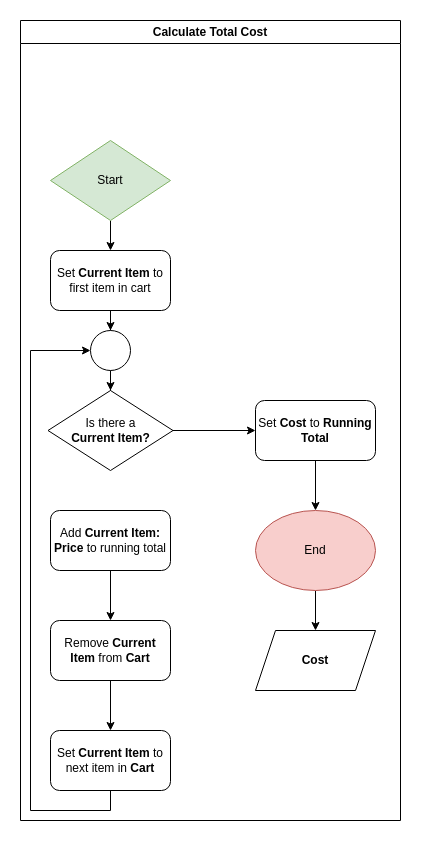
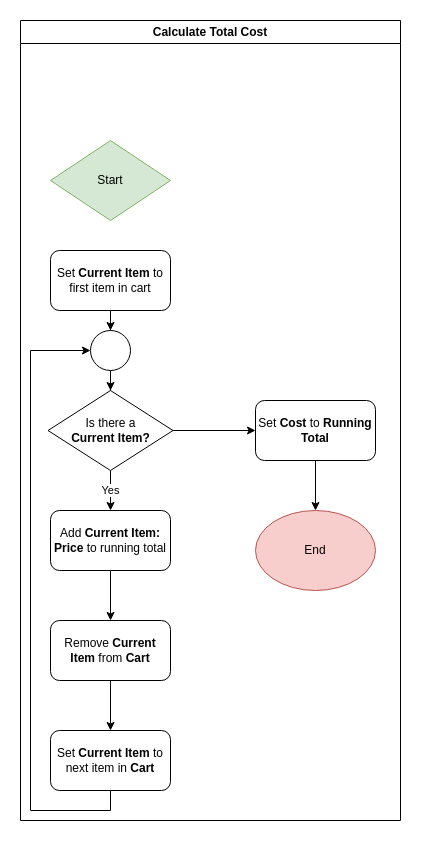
  <mxCell id="0" />
  <mxCell id="1" parent="0" />
  <mxCell id="2" value="Calculate Total Cost" style="swimlane;whiteSpace=wrap;html=1;" vertex="1" parent="1"><mxGeometry x="20" y="20" width="380" height="800" as="geometry" /></mxCell>
- <mxCell id="3" value="" style="edgeStyle=orthogonalEdgeStyle;rounded=0;orthogonalLoop=1;jettySize=auto;html=1;" edge="1" parent="2" source="4" target="14"><mxGeometry relative="1" as="geometry" /></mxCell>
  <mxCell id="4" value="Start" style="rhombus;whiteSpace=wrap;html=1;fillColor=#d5e8d4;strokeColor=#82b366;" vertex="1" parent="2"><mxGeometry x="30" y="120" width="120" height="80" as="geometry" /></mxCell>
- <mxCell id="5" value="&lt;b&gt;Cost&lt;/b&gt;" style="shape=parallelogram;perimeter=parallelogramPerimeter;whiteSpace=wrap;html=1;fixedSize=1;" vertex="1" parent="2"><mxGeometry x="235" y="610" width="120" height="60" as="geometry" /></mxCell>
+ <mxCell id="6" value="Yes" style="edgeStyle=orthogonalEdgeStyle;rounded=0;orthogonalLoop=1;jettySize=auto;html=1;" edge="1" parent="2" source="8" target="16"><mxGeometry relative="1" as="geometry" /></mxCell>
  <mxCell id="7" value="" style="edgeStyle=orthogonalEdgeStyle;rounded=0;orthogonalLoop=1;jettySize=auto;html=1;" edge="1" parent="2" source="8" target="20"><mxGeometry relative="1" as="geometry" /></mxCell>
  <mxCell id="8" value="Is there a&lt;br&gt;&lt;b&gt;Current Item?&lt;/b&gt;" style="rhombus;whiteSpace=wrap;html=1;" vertex="1" parent="2"><mxGeometry x="27.5" y="370" width="125" height="80" as="geometry" /></mxCell>
  <mxCell id="9" value="" style="edgeStyle=orthogonalEdgeStyle;rounded=0;orthogonalLoop=1;jettySize=auto;html=1;" edge="1" parent="2" source="10" target="12"><mxGeometry relative="1" as="geometry" /></mxCell>
  <mxCell id="10" value="Remove &lt;b&gt;Current Item&lt;/b&gt; from &lt;b&gt;Cart&lt;/b&gt;" style="rounded=1;whiteSpace=wrap;html=1;" vertex="1" parent="2"><mxGeometry x="30" y="600" width="120" height="60" as="geometry" /></mxCell>
  <mxCell id="11" style="edgeStyle=orthogonalEdgeStyle;rounded=0;orthogonalLoop=1;jettySize=auto;html=1;exitX=0.5;exitY=1;exitDx=0;exitDy=0;" edge="1" parent="2" source="12" target="18"><mxGeometry relative="1" as="geometry"><Array as="points"><mxPoint x="90" y="790" /><mxPoint x="10" y="790" /><mxPoint x="10" y="330" /></Array></mxGeometry></mxCell>
  <mxCell id="12" value="Set &lt;b&gt;Current Item&lt;/b&gt;&amp;nbsp;to next item in &lt;b&gt;Cart&lt;/b&gt;" style="whiteSpace=wrap;html=1;rounded=1;" vertex="1" parent="2"><mxGeometry x="30" y="710" width="120" height="60" as="geometry" /></mxCell>
  <mxCell id="13" style="edgeStyle=orthogonalEdgeStyle;rounded=0;orthogonalLoop=1;jettySize=auto;html=1;exitX=0.5;exitY=1;exitDx=0;exitDy=0;" edge="1" parent="2" source="14" target="18"><mxGeometry relative="1" as="geometry" /></mxCell>
  <mxCell id="14" value="Set &lt;b&gt;Current Item&lt;/b&gt;&amp;nbsp;to first item in cart" style="rounded=1;whiteSpace=wrap;html=1;" vertex="1" parent="2"><mxGeometry x="30" y="230" width="120" height="60" as="geometry" /></mxCell>
  <mxCell id="15" value="" style="edgeStyle=orthogonalEdgeStyle;rounded=0;orthogonalLoop=1;jettySize=auto;html=1;" edge="1" parent="2" source="16" target="10"><mxGeometry relative="1" as="geometry" /></mxCell>
  <mxCell id="16" value="Add &lt;b&gt;Current Item: Price&lt;/b&gt;&amp;nbsp;to running total" style="rounded=1;whiteSpace=wrap;html=1;" vertex="1" parent="2"><mxGeometry x="30" y="490" width="120" height="60" as="geometry" /></mxCell>
  <mxCell id="17" style="edgeStyle=orthogonalEdgeStyle;rounded=0;orthogonalLoop=1;jettySize=auto;html=1;" edge="1" parent="2" source="18" target="8"><mxGeometry relative="1" as="geometry" /></mxCell>
  <mxCell id="18" value="" style="ellipse;whiteSpace=wrap;html=1;aspect=fixed;" vertex="1" parent="2"><mxGeometry x="70" y="310" width="40" height="40" as="geometry" /></mxCell>
  <mxCell id="19" value="" style="edgeStyle=orthogonalEdgeStyle;rounded=0;orthogonalLoop=1;jettySize=auto;html=1;" edge="1" parent="2" source="20" target="22"><mxGeometry relative="1" as="geometry" /></mxCell>
  <mxCell id="20" value="Set &lt;b&gt;Cost&lt;/b&gt;&amp;nbsp;to &lt;b&gt;Running Total&lt;/b&gt;" style="rounded=1;whiteSpace=wrap;html=1;" vertex="1" parent="2"><mxGeometry x="235" y="380" width="120" height="60" as="geometry" /></mxCell>
- <mxCell id="21" value="" style="edgeStyle=orthogonalEdgeStyle;rounded=0;orthogonalLoop=1;jettySize=auto;html=1;" edge="1" parent="2" source="22" target="5"><mxGeometry relative="1" as="geometry" /></mxCell>
  <mxCell id="22" value="End" style="ellipse;whiteSpace=wrap;html=1;fillColor=#f8cecc;strokeColor=#b85450;" vertex="1" parent="2"><mxGeometry x="235" y="490" width="120" height="80" as="geometry" /></mxCell>
